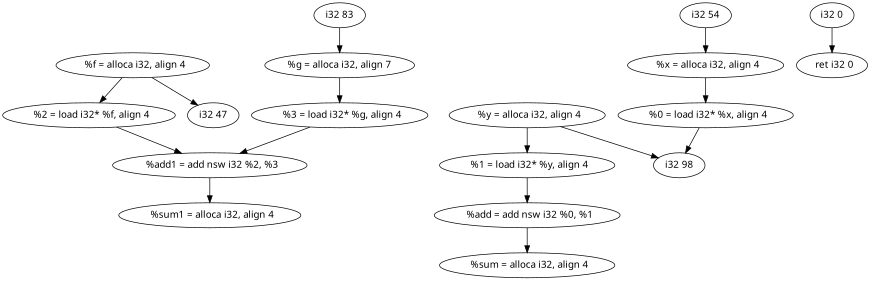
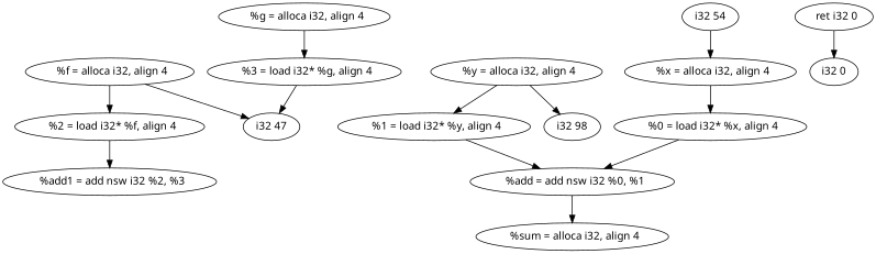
  digraph {
    fontname="Noto Sans"
    node [fontname="Noto Sans"]
    edge [fontname="Noto Sans"]
    "  %f = alloca i32, align 4"
    "  %2 = load i32* %f, align 4"
    "i32 47"
    "  %add1 = add nsw i32 %2, %3"
    "  %x = alloca i32, align 4"
    "  %0 = load i32* %x, align 4"
    "  %add = add nsw i32 %0, %1"
-   "  %g = alloca i32, align 4" [label="%g = alloca i32, align 7"]
+   "  %g = alloca i32, align 4"
    "  %3 = load i32* %g, align 4"
    "  %y = alloca i32, align 4"
    "  %1 = load i32* %y, align 4"
    "i32 98"
    "i32 54"
-   "i32 83"
    "  %sum = alloca i32, align 4"
-   "  %sum1 = alloca i32, align 4"
    "i32 0"
    "  ret i32 0"
    "  %f = alloca i32, align 4" -> "  %2 = load i32* %f, align 4"
    "  %f = alloca i32, align 4" -> "i32 47"
    "  %2 = load i32* %f, align 4" -> "  %add1 = add nsw i32 %2, %3"
-   "  %add1 = add nsw i32 %2, %3" -> "  %sum1 = alloca i32, align 4"
    "  %x = alloca i32, align 4" -> "  %0 = load i32* %x, align 4"
-   "  %0 = load i32* %x, align 4" -> "i32 98"
+   "  %0 = load i32* %x, align 4" -> "  %add = add nsw i32 %0, %1"
    "  %add = add nsw i32 %0, %1" -> "  %sum = alloca i32, align 4"
    "  %g = alloca i32, align 4" -> "  %3 = load i32* %g, align 4"
-   "  %3 = load i32* %g, align 4" -> "  %add1 = add nsw i32 %2, %3"
+   "  %3 = load i32* %g, align 4" -> "i32 47"
    "  %y = alloca i32, align 4" -> "  %1 = load i32* %y, align 4"
    "  %y = alloca i32, align 4" -> "i32 98"
    "  %1 = load i32* %y, align 4" -> "  %add = add nsw i32 %0, %1"
    "i32 54" -> "  %x = alloca i32, align 4"
-   "i32 83" -> "  %g = alloca i32, align 4"
-   "i32 0" -> "  ret i32 0"
+   "  ret i32 0" -> "i32 0"
  }
